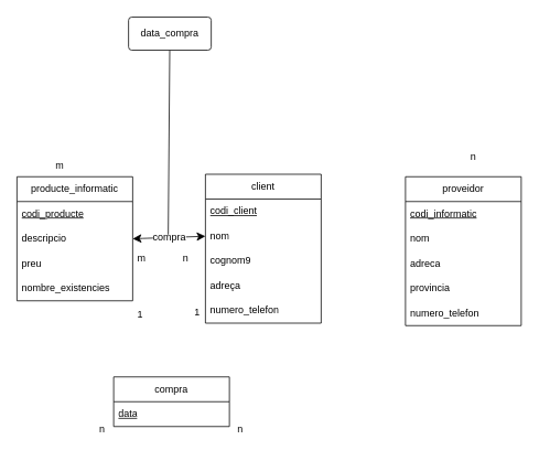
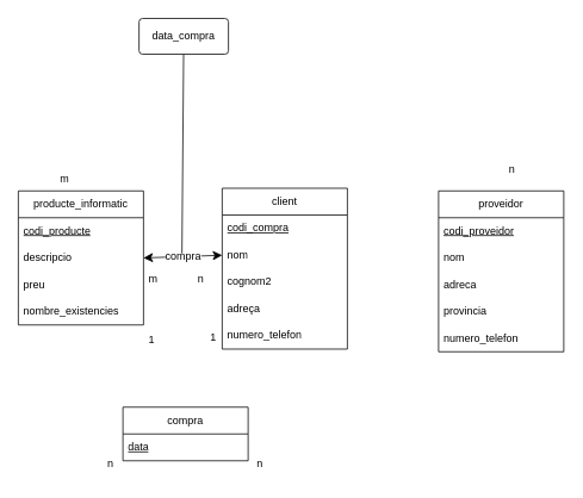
  <mxCell id="0" />
  <mxCell id="1" parent="0" />
  <mxCell id="2" value="producte_informatic" style="swimlane;fontStyle=0;childLayout=stackLayout;horizontal=1;startSize=30;horizontalStack=0;resizeParent=1;resizeParentMax=0;resizeLast=0;collapsible=1;marginBottom=0;whiteSpace=wrap;html=1;" parent="1" vertex="1"><mxGeometry x="20" y="213" width="140" height="150" as="geometry" /></mxCell>
  <mxCell id="3" value="&lt;u&gt;codi_producte&lt;/u&gt;" style="text;strokeColor=none;fillColor=none;align=left;verticalAlign=middle;spacingLeft=4;spacingRight=4;overflow=hidden;points=[[0,0.5],[1,0.5]];portConstraint=eastwest;rotatable=0;whiteSpace=wrap;html=1;" parent="2" vertex="1"><mxGeometry y="30" width="140" height="30" as="geometry" /></mxCell>
  <mxCell id="4" value="descripcio" style="text;strokeColor=none;fillColor=none;align=left;verticalAlign=middle;spacingLeft=4;spacingRight=4;overflow=hidden;points=[[0,0.5],[1,0.5]];portConstraint=eastwest;rotatable=0;whiteSpace=wrap;html=1;" parent="2" vertex="1"><mxGeometry y="60" width="140" height="30" as="geometry" /></mxCell>
  <mxCell id="5" value="preu&lt;span style=&quot;color: rgba(0, 0, 0, 0); font-family: monospace; font-size: 0px; text-wrap: nowrap;&quot;&gt;%3CmxGraphModel%3E%3Croot%3E%3CmxCell%20id%3D%220%22%2F%3E%3CmxCell%20id%3D%221%22%20parent%3D%220%22%2F%3E%3CmxCell%20id%3D%222%22%20value%3D%22List%22%20style%3D%22swimlane%3BfontStyle%3D0%3BchildLayout%3DstackLayout%3Bhorizontal%3D1%3BstartSize%3D30%3BhorizontalStack%3D0%3BresizeParent%3D1%3BresizeParentMax%3D0%3BresizeLast%3D0%3Bcollapsible%3D1%3BmarginBottom%3D0%3BwhiteSpace%3Dwrap%3Bhtml%3D1%3B%22%20vertex%3D%221%22%20parent%3D%221%22%3E%3CmxGeometry%20x%3D%22225%22%20y%3D%22-92%22%20width%3D%22140%22%20height%3D%22120%22%20as%3D%22geometry%22%2F%3E%3C%2FmxCell%3E%3CmxCell%20id%3D%223%22%20value%3D%22Item%201%22%20style%3D%22text%3BstrokeColor%3Dnone%3BfillColor%3Dnone%3Balign%3Dleft%3BverticalAlign%3Dmiddle%3BspacingLeft%3D4%3BspacingRight%3D4%3Boverflow%3Dhidden%3Bpoints%3D%5B%5B0%2C0.5%5D%2C%5B1%2C0.5%5D%5D%3BportConstraint%3Deastwest%3Brotatable%3D0%3BwhiteSpace%3Dwrap%3Bhtml%3D1%3B%22%20vertex%3D%221%22%20parent%3D%222%22%3E%3CmxGeometry%20y%3D%2230%22%20width%3D%22140%22%20height%3D%2230%22%20as%3D%22geometry%22%2F%3E%3C%2FmxCell%3E%3CmxCell%20id%3D%224%22%20value%3D%22Item%202%22%20style%3D%22text%3BstrokeColor%3Dnone%3BfillColor%3Dnone%3Balign%3Dleft%3BverticalAlign%3Dmiddle%3BspacingLeft%3D4%3BspacingRight%3D4%3Boverflow%3Dhidden%3Bpoints%3D%5B%5B0%2C0.5%5D%2C%5B1%2C0.5%5D%5D%3BportConstraint%3Deastwest%3Brotatable%3D0%3BwhiteSpace%3Dwrap%3Bhtml%3D1%3B%22%20vertex%3D%221%22%20parent%3D%222%22%3E%3CmxGeometry%20y%3D%2260%22%20width%3D%22140%22%20height%3D%2230%22%20as%3D%22geometry%22%2F%3E%3C%2FmxCell%3E%3CmxCell%20id%3D%225%22%20value%3D%22Item%203%22%20style%3D%22text%3BstrokeColor%3Dnone%3BfillColor%3Dnone%3Balign%3Dleft%3BverticalAlign%3Dmiddle%3BspacingLeft%3D4%3BspacingRight%3D4%3Boverflow%3Dhidden%3Bpoints%3D%5B%5B0%2C0.5%5D%2C%5B1%2C0.5%5D%5D%3BportConstraint%3Deastwest%3Brotatable%3D0%3BwhiteSpace%3Dwrap%3Bhtml%3D1%3B%22%20vertex%3D%221%22%20parent%3D%222%22%3E%3CmxGeometry%20y%3D%2290%22%20width%3D%22140%22%20height%3D%2230%22%20as%3D%22geometry%22%2F%3E%3C%2FmxCell%3E%3C%2Froot%3E%3C%2FmxGraphModel%3E&lt;/span&gt;" style="text;strokeColor=none;fillColor=none;align=left;verticalAlign=middle;spacingLeft=4;spacingRight=4;overflow=hidden;points=[[0,0.5],[1,0.5]];portConstraint=eastwest;rotatable=0;whiteSpace=wrap;html=1;" parent="2" vertex="1"><mxGeometry y="90" width="140" height="30" as="geometry" /></mxCell>
  <mxCell id="6" value="nombre_existencies" style="text;strokeColor=none;fillColor=none;align=left;verticalAlign=middle;spacingLeft=4;spacingRight=4;overflow=hidden;points=[[0,0.5],[1,0.5]];portConstraint=eastwest;rotatable=0;whiteSpace=wrap;html=1;" parent="2" vertex="1"><mxGeometry y="120" width="140" height="30" as="geometry" /></mxCell>
  <mxCell id="7" value="client" style="swimlane;fontStyle=0;childLayout=stackLayout;horizontal=1;startSize=30;horizontalStack=0;resizeParent=1;resizeParentMax=0;resizeLast=0;collapsible=1;marginBottom=0;whiteSpace=wrap;html=1;" parent="1" vertex="1"><mxGeometry x="248" y="210" width="140" height="180" as="geometry" /></mxCell>
- <mxCell id="8" value="&lt;u&gt;codi_client&lt;/u&gt;" style="text;strokeColor=none;fillColor=none;align=left;verticalAlign=middle;spacingLeft=4;spacingRight=4;overflow=hidden;points=[[0,0.5],[1,0.5]];portConstraint=eastwest;rotatable=0;whiteSpace=wrap;html=1;" parent="7" vertex="1"><mxGeometry y="30" width="140" height="30" as="geometry" /></mxCell>
+ <mxCell id="8" value="&lt;u&gt;codi_compra&lt;/u&gt;" style="text;strokeColor=none;fillColor=none;align=left;verticalAlign=middle;spacingLeft=4;spacingRight=4;overflow=hidden;points=[[0,0.5],[1,0.5]];portConstraint=eastwest;rotatable=0;whiteSpace=wrap;html=1;" parent="7" vertex="1"><mxGeometry y="30" width="140" height="30" as="geometry" /></mxCell>
  <mxCell id="9" value="nom" style="text;strokeColor=none;fillColor=none;align=left;verticalAlign=middle;spacingLeft=4;spacingRight=4;overflow=hidden;points=[[0,0.5],[1,0.5]];portConstraint=eastwest;rotatable=0;whiteSpace=wrap;html=1;" parent="7" vertex="1"><mxGeometry y="60" width="140" height="30" as="geometry" /></mxCell>
- <mxCell id="10" value="cognom9" style="text;strokeColor=none;fillColor=none;align=left;verticalAlign=middle;spacingLeft=4;spacingRight=4;overflow=hidden;points=[[0,0.5],[1,0.5]];portConstraint=eastwest;rotatable=0;whiteSpace=wrap;html=1;" parent="7" vertex="1"><mxGeometry y="90" width="140" height="30" as="geometry" /></mxCell>
+ <mxCell id="10" value="cognom2" style="text;strokeColor=none;fillColor=none;align=left;verticalAlign=middle;spacingLeft=4;spacingRight=4;overflow=hidden;points=[[0,0.5],[1,0.5]];portConstraint=eastwest;rotatable=0;whiteSpace=wrap;html=1;" parent="7" vertex="1"><mxGeometry y="90" width="140" height="30" as="geometry" /></mxCell>
  <mxCell id="11" value="adreça" style="text;strokeColor=none;fillColor=none;align=left;verticalAlign=middle;spacingLeft=4;spacingRight=4;overflow=hidden;points=[[0,0.5],[1,0.5]];portConstraint=eastwest;rotatable=0;whiteSpace=wrap;html=1;" parent="7" vertex="1"><mxGeometry y="120" width="140" height="30" as="geometry" /></mxCell>
  <mxCell id="12" value="numero_telefon" style="text;strokeColor=none;fillColor=none;align=left;verticalAlign=middle;spacingLeft=4;spacingRight=4;overflow=hidden;points=[[0,0.5],[1,0.5]];portConstraint=eastwest;rotatable=0;whiteSpace=wrap;html=1;" parent="7" vertex="1"><mxGeometry y="150" width="140" height="30" as="geometry" /></mxCell>
  <mxCell id="13" value="proveidor" style="swimlane;fontStyle=0;childLayout=stackLayout;horizontal=1;startSize=30;horizontalStack=0;resizeParent=1;resizeParentMax=0;resizeLast=0;collapsible=1;marginBottom=0;whiteSpace=wrap;html=1;" parent="1" vertex="1"><mxGeometry x="490" y="213" width="140" height="180" as="geometry" /></mxCell>
- <mxCell id="14" value="&lt;u&gt;codi_informatic&lt;/u&gt;" style="text;strokeColor=none;fillColor=none;align=left;verticalAlign=middle;spacingLeft=4;spacingRight=4;overflow=hidden;points=[[0,0.5],[1,0.5]];portConstraint=eastwest;rotatable=0;whiteSpace=wrap;html=1;" parent="13" vertex="1"><mxGeometry y="30" width="140" height="30" as="geometry" /></mxCell>
+ <mxCell id="14" value="&lt;u&gt;codi_proveidor&lt;/u&gt;" style="text;strokeColor=none;fillColor=none;align=left;verticalAlign=middle;spacingLeft=4;spacingRight=4;overflow=hidden;points=[[0,0.5],[1,0.5]];portConstraint=eastwest;rotatable=0;whiteSpace=wrap;html=1;" parent="13" vertex="1"><mxGeometry y="30" width="140" height="30" as="geometry" /></mxCell>
  <mxCell id="15" value="nom" style="text;strokeColor=none;fillColor=none;align=left;verticalAlign=middle;spacingLeft=4;spacingRight=4;overflow=hidden;points=[[0,0.5],[1,0.5]];portConstraint=eastwest;rotatable=0;whiteSpace=wrap;html=1;" parent="13" vertex="1"><mxGeometry y="60" width="140" height="30" as="geometry" /></mxCell>
  <mxCell id="16" value="adreca" style="text;strokeColor=none;fillColor=none;align=left;verticalAlign=middle;spacingLeft=4;spacingRight=4;overflow=hidden;points=[[0,0.5],[1,0.5]];portConstraint=eastwest;rotatable=0;whiteSpace=wrap;html=1;" parent="13" vertex="1"><mxGeometry y="90" width="140" height="30" as="geometry" /></mxCell>
  <mxCell id="17" value="provincia" style="text;strokeColor=none;fillColor=none;align=left;verticalAlign=middle;spacingLeft=4;spacingRight=4;overflow=hidden;points=[[0,0.5],[1,0.5]];portConstraint=eastwest;rotatable=0;whiteSpace=wrap;html=1;" parent="13" vertex="1"><mxGeometry y="120" width="140" height="30" as="geometry" /></mxCell>
  <mxCell id="18" value="numero_telefon" style="text;strokeColor=none;fillColor=none;align=left;verticalAlign=middle;spacingLeft=4;spacingRight=4;overflow=hidden;points=[[0,0.5],[1,0.5]];portConstraint=eastwest;rotatable=0;whiteSpace=wrap;html=1;" parent="13" vertex="1"><mxGeometry y="150" width="140" height="30" as="geometry" /></mxCell>
  <mxCell id="19" value="" style="endArrow=classic;startArrow=classic;html=1;rounded=0;fontSize=12;startSize=8;endSize=8;curved=1;exitX=1;exitY=0.5;exitDx=0;exitDy=0;entryX=0;entryY=0.5;entryDx=0;entryDy=0;" parent="1" source="4" target="9" edge="1"><mxGeometry width="50" height="50" relative="1" as="geometry"><mxPoint x="300" y="274" as="sourcePoint" /><mxPoint x="350" y="224" as="targetPoint" /></mxGeometry></mxCell>
  <mxCell id="20" value="&lt;font style=&quot;font-size: 12px;&quot;&gt;compra&lt;/font&gt;" style="edgeLabel;html=1;align=center;verticalAlign=middle;resizable=0;points=[];" vertex="1" connectable="0" parent="19"><mxGeometry x="0.069" relative="1" as="geometry"><mxPoint x="-3" y="-1" as="offset" /></mxGeometry></mxCell>
  <mxCell id="21" value="m" style="text;strokeColor=none;fillColor=none;spacingLeft=4;spacingRight=4;overflow=hidden;rotatable=0;points=[[0,0.5],[1,0.5]];portConstraint=eastwest;fontSize=12;whiteSpace=wrap;html=1;" parent="1" vertex="1"><mxGeometry x="61" y="186" width="40" height="30" as="geometry" /></mxCell>
  <mxCell id="22" value="n" style="text;strokeColor=none;fillColor=none;spacingLeft=4;spacingRight=4;overflow=hidden;rotatable=0;points=[[0,0.5],[1,0.5]];portConstraint=eastwest;fontSize=12;whiteSpace=wrap;html=1;" parent="1" vertex="1"><mxGeometry x="563" y="175" width="40" height="30" as="geometry" /></mxCell>
  <mxCell id="23" value="m" style="text;strokeColor=none;fillColor=none;spacingLeft=4;spacingRight=4;overflow=hidden;rotatable=0;points=[[0,0.5],[1,0.5]];portConstraint=eastwest;fontSize=12;whiteSpace=wrap;html=1;" parent="1" vertex="1"><mxGeometry x="160" y="298" width="40" height="30" as="geometry" /></mxCell>
  <mxCell id="24" value="n" style="text;strokeColor=none;fillColor=none;spacingLeft=4;spacingRight=4;overflow=hidden;rotatable=0;points=[[0,0.5],[1,0.5]];portConstraint=eastwest;fontSize=12;whiteSpace=wrap;html=1;" parent="1" vertex="1"><mxGeometry x="215" y="298" width="40" height="30" as="geometry" /></mxCell>
  <mxCell id="25" value="compra" style="swimlane;fontStyle=0;childLayout=stackLayout;horizontal=1;startSize=30;horizontalStack=0;resizeParent=1;resizeParentMax=0;resizeLast=0;collapsible=1;marginBottom=0;whiteSpace=wrap;html=1;" vertex="1" parent="1"><mxGeometry x="137" y="455" width="140" height="60" as="geometry" /></mxCell>
  <mxCell id="26" value="&lt;u&gt;data&lt;/u&gt;" style="text;strokeColor=none;fillColor=none;align=left;verticalAlign=middle;spacingLeft=4;spacingRight=4;overflow=hidden;points=[[0,0.5],[1,0.5]];portConstraint=eastwest;rotatable=0;whiteSpace=wrap;html=1;" vertex="1" parent="25"><mxGeometry y="30" width="140" height="30" as="geometry" /></mxCell>
  <mxCell id="27" value="n" style="text;strokeColor=none;fillColor=none;spacingLeft=4;spacingRight=4;overflow=hidden;rotatable=0;points=[[0,0.5],[1,0.5]];portConstraint=eastwest;fontSize=12;whiteSpace=wrap;html=1;" vertex="1" parent="1"><mxGeometry x="114" y="505" width="40" height="30" as="geometry" /></mxCell>
  <mxCell id="28" value="n" style="text;strokeColor=none;fillColor=none;spacingLeft=4;spacingRight=4;overflow=hidden;rotatable=0;points=[[0,0.5],[1,0.5]];portConstraint=eastwest;fontSize=12;whiteSpace=wrap;html=1;" vertex="1" parent="1"><mxGeometry x="281" y="505" width="40" height="30" as="geometry" /></mxCell>
  <mxCell id="29" value="1" style="text;strokeColor=none;fillColor=none;spacingLeft=4;spacingRight=4;overflow=hidden;rotatable=0;points=[[0,0.5],[1,0.5]];portConstraint=eastwest;fontSize=12;whiteSpace=wrap;html=1;" vertex="1" parent="1"><mxGeometry x="229" y="363" width="40" height="30" as="geometry" /></mxCell>
  <mxCell id="30" value="1" style="text;strokeColor=none;fillColor=none;spacingLeft=4;spacingRight=4;overflow=hidden;rotatable=0;points=[[0,0.5],[1,0.5]];portConstraint=eastwest;fontSize=12;whiteSpace=wrap;html=1;" vertex="1" parent="1"><mxGeometry x="160" y="366" width="40" height="30" as="geometry" /></mxCell>
  <mxCell id="31" value="" style="endArrow=none;html=1;rounded=0;" edge="1" parent="1" target="32"><mxGeometry width="50" height="50" relative="1" as="geometry"><mxPoint x="203" y="283" as="sourcePoint" /><mxPoint x="203" y="201" as="targetPoint" /></mxGeometry></mxCell>
  <mxCell id="32" value="data_compra" style="rounded=1;arcSize=10;whiteSpace=wrap;html=1;align=center;" vertex="1" parent="1"><mxGeometry x="155" y="20" width="100" height="40" as="geometry" /></mxCell>
